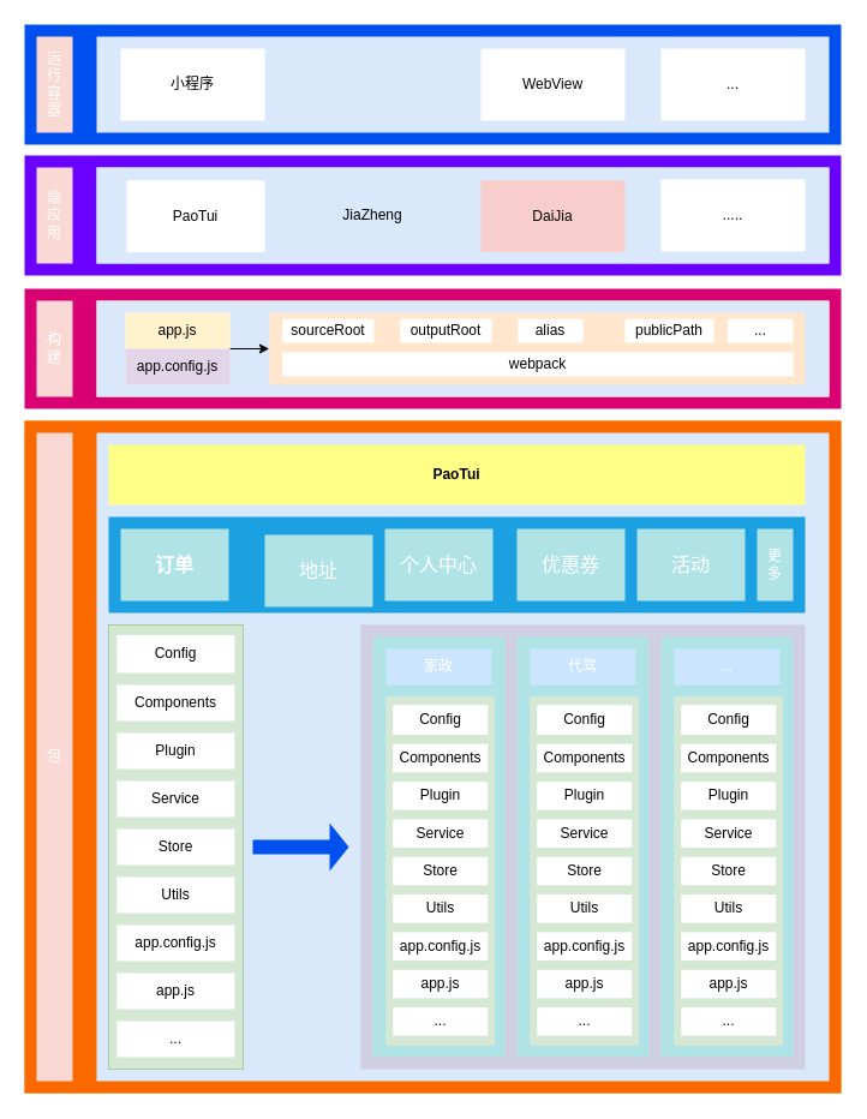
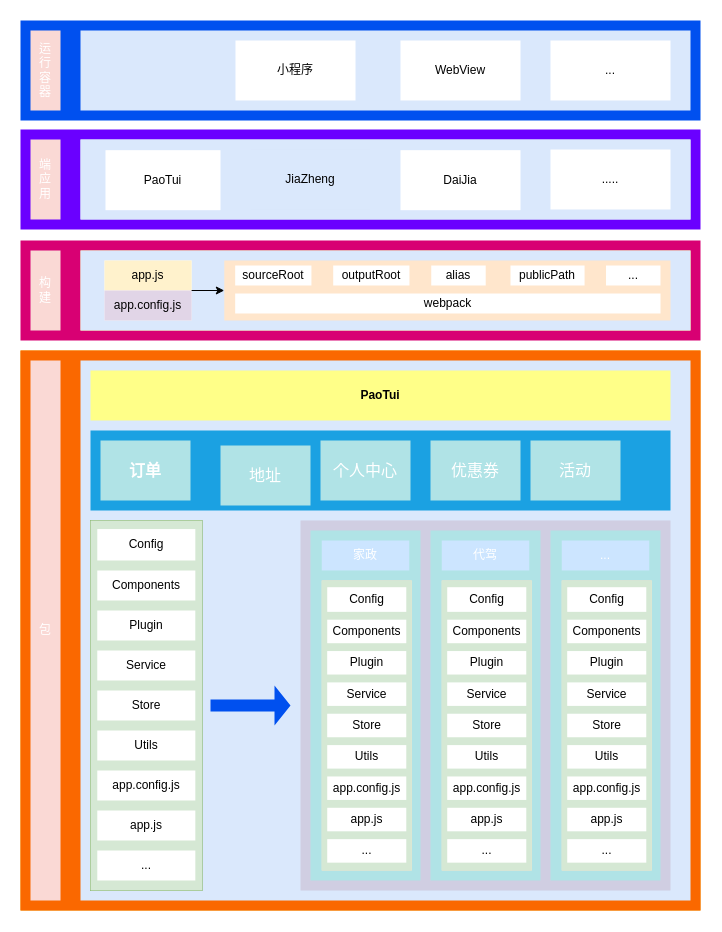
  <mxCell id="0" />
  <mxCell id="1" parent="0" />
  <mxCell id="2" value="" style="group" parent="1" vertex="1" connectable="0"><mxGeometry x="20" y="20" width="680" height="100" as="geometry" /></mxCell>
  <mxCell id="3" value="" style="rounded=0;whiteSpace=wrap;html=1;absoluteArcSize=1;arcSize=14;strokeWidth=2;glass=0;sketch=0;fillColor=#0050ef;strokeColor=none;fontColor=#ffffff;" parent="2" vertex="1"><mxGeometry width="680" height="100" as="geometry" /></mxCell>
  <mxCell id="4" value="运&lt;br&gt;行&lt;br&gt;容&lt;br&gt;器" style="rounded=0;whiteSpace=wrap;html=1;absoluteArcSize=1;arcSize=14;strokeWidth=2;glass=0;sketch=0;strokeColor=none;fillColor=#fad9d5;fontColor=#FFFFFF;" parent="2" vertex="1"><mxGeometry x="10" y="10" width="30" height="80" as="geometry" /></mxCell>
  <mxCell id="5" value="" style="rounded=0;whiteSpace=wrap;html=1;absoluteArcSize=1;arcSize=14;strokeWidth=2;glass=0;sketch=0;fillColor=#dae8fc;strokeColor=none;" parent="2" vertex="1"><mxGeometry x="60" y="10" width="610" height="80" as="geometry" /></mxCell>
- <mxCell id="6" value="小程序" style="rounded=0;whiteSpace=wrap;html=1;glass=0;sketch=0;fontFamily=Helvetica;fontSize=12;strokeWidth=2;strokeColor=none;" parent="2" vertex="1"><mxGeometry x="80" y="20" width="120" height="60" as="geometry" /></mxCell>
+ <mxCell id="6" value="小程序" style="rounded=0;whiteSpace=wrap;html=1;glass=0;sketch=0;fontFamily=Helvetica;fontSize=12;strokeWidth=2;strokeColor=none;" parent="2" vertex="1"><mxGeometry x="215" y="20" width="120" height="60" as="geometry" /></mxCell>
  <mxCell id="7" value="WebView" style="rounded=0;whiteSpace=wrap;html=1;glass=0;sketch=0;fontFamily=Helvetica;fontSize=12;strokeWidth=2;strokeColor=none;" parent="2" vertex="1"><mxGeometry x="380" y="20" width="120" height="60" as="geometry" /></mxCell>
  <mxCell id="8" value="..." style="rounded=0;whiteSpace=wrap;html=1;glass=0;sketch=0;fontFamily=Helvetica;fontSize=12;strokeWidth=2;strokeColor=none;" parent="2" vertex="1"><mxGeometry x="530" y="20" width="120" height="60" as="geometry" /></mxCell>
  <mxCell id="9" value="" style="group" parent="1" vertex="1" connectable="0"><mxGeometry x="20" y="129" width="680" height="100" as="geometry" /></mxCell>
  <mxCell id="10" value="" style="verticalLabelPosition=bottom;verticalAlign=top;html=1;shape=mxgraph.basic.rect;fillColor2=none;strokeWidth=1;size=20;indent=5;rounded=0;glass=0;sketch=0;fontFamily=Helvetica;fontSize=12;fontColor=#ffffff;fillColor=#6a00ff;strokeColor=none;" parent="9" vertex="1"><mxGeometry width="680" height="100" as="geometry" /></mxCell>
  <mxCell id="11" value="&lt;font color=&quot;#ffffff&quot;&gt;端&lt;br&gt;应&lt;br&gt;用&lt;/font&gt;" style="rounded=0;whiteSpace=wrap;html=1;absoluteArcSize=1;arcSize=14;strokeWidth=2;glass=0;sketch=0;strokeColor=none;fillColor=#fad9d5;" parent="9" vertex="1"><mxGeometry x="10" y="10" width="30" height="80" as="geometry" /></mxCell>
  <mxCell id="12" value="" style="group;fillColor=#dae8fc;strokeColor=none;" parent="9" vertex="1" connectable="0"><mxGeometry x="60" y="10" width="610" height="80" as="geometry" /></mxCell>
  <mxCell id="13" value="" style="rounded=0;whiteSpace=wrap;html=1;absoluteArcSize=1;arcSize=14;strokeWidth=2;glass=0;sketch=0;fillColor=#dae8fc;strokeColor=none;" parent="12" vertex="1"><mxGeometry width="610" height="80" as="geometry" /></mxCell>
  <mxCell id="14" value="PaoTui" style="rounded=0;whiteSpace=wrap;html=1;strokeColor=none;" parent="12" vertex="1"><mxGeometry x="25" y="10.67" width="115" height="60" as="geometry" /></mxCell>
  <mxCell id="15" value="JiaZheng" style="rounded=0;whiteSpace=wrap;html=1;strokeColor=none;fillColor=#dae8fc;" parent="12" vertex="1"><mxGeometry x="170" y="10" width="120" height="60" as="geometry" /></mxCell>
- <mxCell id="16" value="DaiJia" style="rounded=0;whiteSpace=wrap;html=1;strokeColor=none;fillColor=#f8cecc;" parent="12" vertex="1"><mxGeometry x="320" y="10.67" width="120" height="60" as="geometry" /></mxCell>
+ <mxCell id="16" value="DaiJia" style="rounded=0;whiteSpace=wrap;html=1;strokeColor=none;" parent="12" vertex="1"><mxGeometry x="320" y="10.67" width="120" height="60" as="geometry" /></mxCell>
  <mxCell id="17" value="....." style="rounded=0;whiteSpace=wrap;html=1;strokeColor=none;" parent="12" vertex="1"><mxGeometry x="470" y="10" width="120" height="60" as="geometry" /></mxCell>
  <mxCell id="18" value="" style="group" parent="1" vertex="1" connectable="0"><mxGeometry x="20" y="240" width="680" height="100" as="geometry" /></mxCell>
  <mxCell id="19" value="" style="verticalLabelPosition=bottom;verticalAlign=top;html=1;shape=mxgraph.basic.rect;fillColor2=none;strokeWidth=1;size=20;indent=5;rounded=0;glass=0;sketch=0;fontFamily=Helvetica;fontSize=12;fontColor=#ffffff;fillColor=#d80073;strokeColor=none;" parent="18" vertex="1"><mxGeometry width="680" height="100" as="geometry" /></mxCell>
  <mxCell id="20" value="&lt;font color=&quot;#ffffff&quot;&gt;构&lt;br&gt;建&lt;/font&gt;" style="rounded=0;whiteSpace=wrap;html=1;absoluteArcSize=1;arcSize=14;strokeWidth=2;glass=0;sketch=0;strokeColor=none;fillColor=#fad9d5;" parent="18" vertex="1"><mxGeometry x="10" y="10" width="30" height="80" as="geometry" /></mxCell>
  <mxCell id="21" value="" style="group;fillColor=#ffff88;strokeColor=none;" parent="18" vertex="1" connectable="0"><mxGeometry x="60" y="10" width="610" height="80" as="geometry" /></mxCell>
  <mxCell id="22" value="" style="rounded=0;whiteSpace=wrap;html=1;absoluteArcSize=1;arcSize=14;strokeWidth=2;glass=0;sketch=0;fillColor=#dae8fc;strokeColor=none;" parent="21" vertex="1"><mxGeometry width="610" height="80" as="geometry" /></mxCell>
  <mxCell id="23" value="" style="rounded=0;whiteSpace=wrap;html=1;strokeColor=none;" parent="21" vertex="1"><mxGeometry x="23.964" y="10" width="87.143" height="60" as="geometry" /></mxCell>
  <mxCell id="24" value="app.js" style="rounded=0;whiteSpace=wrap;html=1;fillColor=#fff2cc;strokeColor=none;" parent="21" vertex="1"><mxGeometry x="23.964" y="10" width="87.143" height="30" as="geometry" /></mxCell>
  <mxCell id="25" value="app.config.js" style="rounded=0;whiteSpace=wrap;html=1;fillColor=#e1d5e7;strokeColor=none;" parent="21" vertex="1"><mxGeometry x="23.964" y="40" width="87.143" height="30" as="geometry" /></mxCell>
  <mxCell id="26" value="" style="edgeStyle=orthogonalEdgeStyle;rounded=0;orthogonalLoop=1;jettySize=auto;html=1;entryX=0;entryY=0.5;entryDx=0;entryDy=0;" parent="21" source="23" target="27" edge="1"><mxGeometry relative="1" as="geometry"><Array as="points"><mxPoint x="143.786" y="40" /><mxPoint x="143.786" y="40" /></Array></mxGeometry></mxCell>
  <mxCell id="27" value="" style="rounded=0;whiteSpace=wrap;html=1;fillColor=#ffe6cc;strokeColor=none;" parent="21" vertex="1"><mxGeometry x="143.79" y="10" width="446.21" height="60" as="geometry" /></mxCell>
  <mxCell id="28" value="sourceRoot" style="rounded=0;whiteSpace=wrap;html=1;strokeColor=none;" parent="21" vertex="1"><mxGeometry x="154.679" y="15" width="76.25" height="20" as="geometry" /></mxCell>
  <mxCell id="29" value="webpack" style="rounded=0;whiteSpace=wrap;html=1;strokeColor=none;" parent="21" vertex="1"><mxGeometry x="154.68" y="43" width="425.32" height="20" as="geometry" /></mxCell>
  <mxCell id="30" value="outputRoot" style="rounded=0;whiteSpace=wrap;html=1;strokeColor=none;" parent="21" vertex="1"><mxGeometry x="252.714" y="15" width="76.25" height="20" as="geometry" /></mxCell>
  <mxCell id="31" value="alias" style="rounded=0;whiteSpace=wrap;html=1;strokeColor=none;" parent="21" vertex="1"><mxGeometry x="350.75" y="15" width="54.464" height="20" as="geometry" /></mxCell>
- <mxCell id="32" value="publicPath" style="rounded=0;whiteSpace=wrap;html=1;strokeColor=none;" parent="21" vertex="1"><mxGeometry x="440" y="15" width="74.071" height="20" as="geometry" /></mxCell>
+ <mxCell id="32" value="publicPath" style="rounded=0;whiteSpace=wrap;html=1;strokeColor=none;" parent="21" vertex="1"><mxGeometry x="430" y="15" width="74.071" height="20" as="geometry" /></mxCell>
  <mxCell id="33" value="..." style="rounded=0;whiteSpace=wrap;html=1;strokeColor=none;" parent="21" vertex="1"><mxGeometry x="525.533" y="15" width="54.464" height="20" as="geometry" /></mxCell>
  <mxCell id="34" value="" style="group;fillColor=#f0a30a;fontColor=#000000;strokeColor=none;" parent="1" vertex="1" connectable="0"><mxGeometry x="20" y="350" width="680" height="560" as="geometry" /></mxCell>
  <mxCell id="35" value="" style="verticalLabelPosition=bottom;verticalAlign=top;html=1;shape=mxgraph.basic.rect;fillColor2=none;strokeWidth=1;size=0;indent=5;rounded=0;glass=0;sketch=0;fontFamily=Helvetica;fontSize=12;fontColor=#000000;fillColor=#fa6800;strokeColor=none;" parent="34" vertex="1"><mxGeometry width="680" height="560" as="geometry" /></mxCell>
  <mxCell id="36" value="&lt;font color=&quot;#ffffff&quot;&gt;包&lt;/font&gt;" style="rounded=0;whiteSpace=wrap;html=1;absoluteArcSize=1;arcSize=14;strokeWidth=2;glass=0;sketch=0;strokeColor=none;fillColor=#fad9d5;" parent="34" vertex="1"><mxGeometry x="10" y="10" width="30" height="540" as="geometry" /></mxCell>
  <mxCell id="37" value="" style="rounded=0;whiteSpace=wrap;html=1;absoluteArcSize=1;arcSize=14;strokeWidth=2;glass=0;sketch=0;fillColor=#dae8fc;strokeColor=none;" parent="34" vertex="1"><mxGeometry x="60" y="10" width="610" height="540" as="geometry" /></mxCell>
  <mxCell id="38" value="&lt;b&gt;PaoTui&lt;/b&gt;" style="rounded=0;whiteSpace=wrap;html=1;glass=0;sketch=0;strokeColor=none;fillColor=#ffff88;" parent="34" vertex="1"><mxGeometry x="70" y="20" width="580" height="50" as="geometry" /></mxCell>
  <mxCell id="39" value="" style="rounded=0;whiteSpace=wrap;html=1;glass=0;sketch=0;strokeColor=none;fillColor=#d0cee2;" parent="34" vertex="1"><mxGeometry x="280" y="170" width="370" height="370" as="geometry" /></mxCell>
  <mxCell id="40" value="" style="group;fillColor=#d5e8d4;strokeColor=#82b366;" parent="34" vertex="1" connectable="0"><mxGeometry x="70.0" y="170" width="111.61" height="370" as="geometry" /></mxCell>
  <mxCell id="41" value="" style="rounded=0;whiteSpace=wrap;html=1;glass=0;sketch=0;strokeColor=none;fillColor=#d5e8d4;" parent="40" vertex="1"><mxGeometry width="111.61" height="370" as="geometry" /></mxCell>
  <mxCell id="42" value="Config" style="rounded=0;whiteSpace=wrap;html=1;glass=0;sketch=0;strokeColor=none;" parent="40" vertex="1"><mxGeometry x="6.79" y="8.55" width="98.04" height="31.45" as="geometry" /></mxCell>
  <mxCell id="43" value="Components" style="rounded=0;whiteSpace=wrap;html=1;glass=0;sketch=0;strokeColor=none;" parent="40" vertex="1"><mxGeometry x="6.79" y="50" width="98.04" height="30" as="geometry" /></mxCell>
  <mxCell id="44" value="Plugin" style="rounded=0;whiteSpace=wrap;html=1;glass=0;sketch=0;strokeColor=none;" parent="40" vertex="1"><mxGeometry x="6.76" y="90" width="98.04" height="30" as="geometry" /></mxCell>
  <mxCell id="45" value="Service" style="rounded=0;whiteSpace=wrap;html=1;glass=0;sketch=0;strokeColor=none;" parent="40" vertex="1"><mxGeometry x="6.76" y="130" width="98.04" height="30" as="geometry" /></mxCell>
  <mxCell id="46" value="Store" style="rounded=0;whiteSpace=wrap;html=1;glass=0;sketch=0;strokeColor=none;" parent="40" vertex="1"><mxGeometry x="6.76" y="170" width="98.04" height="30" as="geometry" /></mxCell>
  <mxCell id="47" value="app.js" style="rounded=0;whiteSpace=wrap;html=1;glass=0;sketch=0;strokeColor=none;" parent="40" vertex="1"><mxGeometry x="6.79" y="290" width="98.04" height="30" as="geometry" /></mxCell>
  <mxCell id="48" value="Utils" style="rounded=0;whiteSpace=wrap;html=1;glass=0;sketch=0;strokeColor=none;" parent="40" vertex="1"><mxGeometry x="6.79" y="210" width="98.04" height="30" as="geometry" /></mxCell>
  <mxCell id="49" value="app.config.js" style="rounded=0;whiteSpace=wrap;html=1;glass=0;sketch=0;strokeColor=none;" parent="40" vertex="1"><mxGeometry x="6.79" y="250" width="98.04" height="30" as="geometry" /></mxCell>
  <mxCell id="50" value="..." style="rounded=0;whiteSpace=wrap;html=1;glass=0;sketch=0;strokeColor=none;" parent="40" vertex="1"><mxGeometry x="6.79" y="330" width="98.04" height="30" as="geometry" /></mxCell>
  <mxCell id="51" value="" style="group" parent="34" vertex="1" connectable="0"><mxGeometry x="290" y="180" width="110" height="350" as="geometry" /></mxCell>
  <mxCell id="52" value="" style="verticalLabelPosition=bottom;verticalAlign=top;html=1;shape=mxgraph.basic.rect;fillColor2=none;strokeWidth=1;size=20;indent=5;rounded=0;glass=0;sketch=0;fontFamily=Helvetica;fontSize=12;fillColor=#b0e3e6;strokeColor=none;" parent="51" vertex="1"><mxGeometry width="110" height="350" as="geometry" /></mxCell>
  <mxCell id="53" value="&lt;font color=&quot;#ffffff&quot;&gt;家政&lt;/font&gt;" style="rounded=0;whiteSpace=wrap;html=1;glass=0;sketch=0;fontFamily=Helvetica;fontSize=12;strokeColor=none;strokeWidth=2;fillColor=#cce5ff;" parent="51" vertex="1"><mxGeometry x="11.25" y="10" width="87.5" height="30" as="geometry" /></mxCell>
  <mxCell id="54" value="" style="group;fillColor=#ffe6cc;strokeColor=none;" parent="51" vertex="1" connectable="0"><mxGeometry x="11.25" y="50" width="90" height="290" as="geometry" /></mxCell>
  <mxCell id="55" value="" style="rounded=0;whiteSpace=wrap;html=1;glass=0;sketch=0;strokeColor=none;fillColor=#d5e8d4;" parent="54" vertex="1"><mxGeometry width="90" height="290" as="geometry" /></mxCell>
  <mxCell id="56" value="Config" style="rounded=0;whiteSpace=wrap;html=1;glass=0;sketch=0;strokeColor=none;" parent="54" vertex="1"><mxGeometry x="5.475" y="6.701" width="79.057" height="24.65" as="geometry" /></mxCell>
  <mxCell id="57" value="Components" style="rounded=0;whiteSpace=wrap;html=1;glass=0;sketch=0;strokeColor=none;" parent="54" vertex="1"><mxGeometry x="5.475" y="39.189" width="79.057" height="23.514" as="geometry" /></mxCell>
  <mxCell id="58" value="Plugin" style="rounded=0;whiteSpace=wrap;html=1;glass=0;sketch=0;strokeColor=none;" parent="54" vertex="1"><mxGeometry x="5.451" y="70.541" width="79.057" height="23.514" as="geometry" /></mxCell>
  <mxCell id="59" value="Service" style="rounded=0;whiteSpace=wrap;html=1;glass=0;sketch=0;strokeColor=none;" parent="54" vertex="1"><mxGeometry x="5.451" y="101.892" width="79.057" height="23.514" as="geometry" /></mxCell>
  <mxCell id="60" value="Store" style="rounded=0;whiteSpace=wrap;html=1;glass=0;sketch=0;strokeColor=none;" parent="54" vertex="1"><mxGeometry x="5.451" y="133.243" width="79.057" height="23.514" as="geometry" /></mxCell>
  <mxCell id="61" value="app.js" style="rounded=0;whiteSpace=wrap;html=1;glass=0;sketch=0;strokeColor=none;" parent="54" vertex="1"><mxGeometry x="5.475" y="227.297" width="79.057" height="23.514" as="geometry" /></mxCell>
  <mxCell id="62" value="Utils" style="rounded=0;whiteSpace=wrap;html=1;glass=0;sketch=0;strokeColor=none;" parent="54" vertex="1"><mxGeometry x="5.475" y="164.595" width="79.057" height="23.514" as="geometry" /></mxCell>
  <mxCell id="63" value="app.config.js" style="rounded=0;whiteSpace=wrap;html=1;glass=0;sketch=0;strokeColor=none;" parent="54" vertex="1"><mxGeometry x="5.475" y="195.946" width="79.057" height="23.514" as="geometry" /></mxCell>
  <mxCell id="64" value="..." style="rounded=0;whiteSpace=wrap;html=1;glass=0;sketch=0;strokeColor=none;" parent="54" vertex="1"><mxGeometry x="5.475" y="258.649" width="79.057" height="23.514" as="geometry" /></mxCell>
  <mxCell id="65" value="" style="group" parent="34" vertex="1" connectable="0"><mxGeometry x="410" y="180" width="110" height="350" as="geometry" /></mxCell>
  <mxCell id="66" value="" style="verticalLabelPosition=bottom;verticalAlign=top;html=1;shape=mxgraph.basic.rect;fillColor2=none;strokeWidth=1;size=20;indent=5;rounded=0;glass=0;sketch=0;fontFamily=Helvetica;fontSize=12;fillColor=#b0e3e6;strokeColor=none;" parent="65" vertex="1"><mxGeometry width="110" height="350" as="geometry" /></mxCell>
  <mxCell id="67" value="&lt;font color=&quot;#ffffff&quot;&gt;代驾&lt;/font&gt;" style="rounded=0;whiteSpace=wrap;html=1;glass=0;sketch=0;fontFamily=Helvetica;fontSize=12;strokeColor=none;strokeWidth=2;fillColor=#cce5ff;" parent="65" vertex="1"><mxGeometry x="11.25" y="10" width="87.5" height="30" as="geometry" /></mxCell>
  <mxCell id="68" value="" style="group;fillColor=#ffe6cc;strokeColor=none;" parent="65" vertex="1" connectable="0"><mxGeometry x="11.25" y="50" width="90" height="290" as="geometry" /></mxCell>
  <mxCell id="69" value="" style="rounded=0;whiteSpace=wrap;html=1;glass=0;sketch=0;strokeColor=none;fillColor=#d5e8d4;" parent="68" vertex="1"><mxGeometry width="90" height="290" as="geometry" /></mxCell>
  <mxCell id="70" value="Config" style="rounded=0;whiteSpace=wrap;html=1;glass=0;sketch=0;strokeColor=none;" parent="68" vertex="1"><mxGeometry x="5.475" y="6.701" width="79.057" height="24.65" as="geometry" /></mxCell>
  <mxCell id="71" value="Components" style="rounded=0;whiteSpace=wrap;html=1;glass=0;sketch=0;strokeColor=none;" parent="68" vertex="1"><mxGeometry x="5.475" y="39.189" width="79.057" height="23.514" as="geometry" /></mxCell>
  <mxCell id="72" value="Plugin" style="rounded=0;whiteSpace=wrap;html=1;glass=0;sketch=0;strokeColor=none;" parent="68" vertex="1"><mxGeometry x="5.451" y="70.541" width="79.057" height="23.514" as="geometry" /></mxCell>
  <mxCell id="73" value="Service" style="rounded=0;whiteSpace=wrap;html=1;glass=0;sketch=0;strokeColor=none;" parent="68" vertex="1"><mxGeometry x="5.451" y="101.892" width="79.057" height="23.514" as="geometry" /></mxCell>
  <mxCell id="74" value="Store" style="rounded=0;whiteSpace=wrap;html=1;glass=0;sketch=0;strokeColor=none;" parent="68" vertex="1"><mxGeometry x="5.451" y="133.243" width="79.057" height="23.514" as="geometry" /></mxCell>
  <mxCell id="75" value="app.js" style="rounded=0;whiteSpace=wrap;html=1;glass=0;sketch=0;strokeColor=none;" parent="68" vertex="1"><mxGeometry x="5.475" y="227.297" width="79.057" height="23.514" as="geometry" /></mxCell>
  <mxCell id="76" value="Utils" style="rounded=0;whiteSpace=wrap;html=1;glass=0;sketch=0;strokeColor=none;" parent="68" vertex="1"><mxGeometry x="5.475" y="164.595" width="79.057" height="23.514" as="geometry" /></mxCell>
  <mxCell id="77" value="app.config.js" style="rounded=0;whiteSpace=wrap;html=1;glass=0;sketch=0;strokeColor=none;" parent="68" vertex="1"><mxGeometry x="5.475" y="195.946" width="79.057" height="23.514" as="geometry" /></mxCell>
  <mxCell id="78" value="..." style="rounded=0;whiteSpace=wrap;html=1;glass=0;sketch=0;strokeColor=none;" parent="68" vertex="1"><mxGeometry x="5.475" y="258.649" width="79.057" height="23.514" as="geometry" /></mxCell>
  <mxCell id="79" value="" style="group" parent="34" vertex="1" connectable="0"><mxGeometry x="530" y="180" width="110" height="350" as="geometry" /></mxCell>
  <mxCell id="80" value="" style="verticalLabelPosition=bottom;verticalAlign=top;html=1;shape=mxgraph.basic.rect;fillColor2=none;strokeWidth=1;size=20;indent=5;rounded=0;glass=0;sketch=0;fontFamily=Helvetica;fontSize=12;fillColor=#b0e3e6;strokeColor=none;" parent="79" vertex="1"><mxGeometry width="110" height="350" as="geometry" /></mxCell>
  <mxCell id="81" value="&lt;font color=&quot;#ffffff&quot;&gt;...&lt;/font&gt;" style="rounded=0;whiteSpace=wrap;html=1;glass=0;sketch=0;fontFamily=Helvetica;fontSize=12;strokeColor=none;strokeWidth=2;fillColor=#cce5ff;" parent="79" vertex="1"><mxGeometry x="11.25" y="10" width="87.5" height="30" as="geometry" /></mxCell>
  <mxCell id="82" value="" style="group;fillColor=#ffe6cc;strokeColor=none;" parent="79" vertex="1" connectable="0"><mxGeometry x="11.25" y="50" width="90" height="290" as="geometry" /></mxCell>
  <mxCell id="83" value="" style="rounded=0;whiteSpace=wrap;html=1;glass=0;sketch=0;strokeColor=none;fillColor=#d5e8d4;" parent="82" vertex="1"><mxGeometry width="90" height="290" as="geometry" /></mxCell>
  <mxCell id="84" value="Config" style="rounded=0;whiteSpace=wrap;html=1;glass=0;sketch=0;strokeColor=none;" parent="82" vertex="1"><mxGeometry x="5.475" y="6.701" width="79.057" height="24.65" as="geometry" /></mxCell>
  <mxCell id="85" value="Components" style="rounded=0;whiteSpace=wrap;html=1;glass=0;sketch=0;strokeColor=none;" parent="82" vertex="1"><mxGeometry x="5.475" y="39.189" width="79.057" height="23.514" as="geometry" /></mxCell>
  <mxCell id="86" value="Plugin" style="rounded=0;whiteSpace=wrap;html=1;glass=0;sketch=0;strokeColor=none;" parent="82" vertex="1"><mxGeometry x="5.451" y="70.541" width="79.057" height="23.514" as="geometry" /></mxCell>
  <mxCell id="87" value="Service" style="rounded=0;whiteSpace=wrap;html=1;glass=0;sketch=0;strokeColor=none;" parent="82" vertex="1"><mxGeometry x="5.451" y="101.892" width="79.057" height="23.514" as="geometry" /></mxCell>
  <mxCell id="88" value="Store" style="rounded=0;whiteSpace=wrap;html=1;glass=0;sketch=0;strokeColor=none;" parent="82" vertex="1"><mxGeometry x="5.451" y="133.243" width="79.057" height="23.514" as="geometry" /></mxCell>
  <mxCell id="89" value="app.js" style="rounded=0;whiteSpace=wrap;html=1;glass=0;sketch=0;strokeColor=none;" parent="82" vertex="1"><mxGeometry x="5.475" y="227.297" width="79.057" height="23.514" as="geometry" /></mxCell>
  <mxCell id="90" value="Utils" style="rounded=0;whiteSpace=wrap;html=1;glass=0;sketch=0;strokeColor=none;" parent="82" vertex="1"><mxGeometry x="5.475" y="164.595" width="79.057" height="23.514" as="geometry" /></mxCell>
  <mxCell id="91" value="app.config.js" style="rounded=0;whiteSpace=wrap;html=1;glass=0;sketch=0;strokeColor=none;" parent="82" vertex="1"><mxGeometry x="5.475" y="195.946" width="79.057" height="23.514" as="geometry" /></mxCell>
  <mxCell id="92" value="..." style="rounded=0;whiteSpace=wrap;html=1;glass=0;sketch=0;strokeColor=none;" parent="82" vertex="1"><mxGeometry x="5.475" y="258.649" width="79.057" height="23.514" as="geometry" /></mxCell>
  <mxCell id="93" value="" style="shape=singleArrow;whiteSpace=wrap;html=1;fillColor=#0050ef;strokeColor=none;fontColor=#ffffff;shadow=0;" parent="34" vertex="1"><mxGeometry x="190" y="335" width="80" height="40" as="geometry" /></mxCell>
  <mxCell id="94" value="" style="group" parent="34" vertex="1" connectable="0"><mxGeometry x="70" y="80" width="580" height="80" as="geometry" /></mxCell>
  <mxCell id="95" value="" style="rounded=0;whiteSpace=wrap;html=1;fillColor=#1ba1e2;strokeColor=none;fontColor=#ffffff;flipH=1;flipV=1;" parent="94" vertex="1"><mxGeometry width="580" height="80" as="geometry" /></mxCell>
  <mxCell id="96" value="&lt;font style=&quot;font-size: 16px&quot; color=&quot;#ffffff&quot;&gt;优惠券&lt;/font&gt;" style="rounded=0;whiteSpace=wrap;html=1;strokeColor=none;fillColor=#b0e3e6;flipH=1;flipV=1;" parent="94" vertex="1"><mxGeometry x="340" y="10" width="90" height="60" as="geometry" /></mxCell>
  <mxCell id="97" value="&lt;font style=&quot;font-size: 16px&quot; color=&quot;#ffffff&quot;&gt;地址&lt;/font&gt;" style="rounded=0;whiteSpace=wrap;html=1;strokeColor=none;fillColor=#b0e3e6;flipH=1;flipV=1;" parent="94" vertex="1"><mxGeometry x="130" y="15" width="90" height="60" as="geometry" /></mxCell>
  <mxCell id="98" value="&lt;font style=&quot;font-size: 16px&quot; color=&quot;#ffffff&quot;&gt;个人中心&lt;/font&gt;" style="rounded=0;whiteSpace=wrap;html=1;strokeColor=none;fillColor=#b0e3e6;flipH=1;flipV=1;" parent="94" vertex="1"><mxGeometry x="230" y="10" width="90" height="60" as="geometry" /></mxCell>
  <mxCell id="99" value="&lt;font style=&quot;font-size: 16px&quot; color=&quot;#ffffff&quot;&gt;活动&lt;/font&gt;" style="rounded=0;whiteSpace=wrap;html=1;strokeColor=none;fillColor=#b0e3e6;flipH=1;flipV=1;" parent="94" vertex="1"><mxGeometry x="440" y="10" width="90" height="60" as="geometry" /></mxCell>
- <mxCell id="100" value="&lt;font style=&quot;font-size: 12px&quot; color=&quot;#ffffff&quot;&gt;更&lt;br&gt;多&lt;/font&gt;" style="rounded=0;whiteSpace=wrap;html=1;strokeColor=none;fillColor=#b0e3e6;flipH=1;flipV=1;" parent="94" vertex="1"><mxGeometry x="540" y="10" width="30" height="60" as="geometry" /></mxCell>
  <mxCell id="101" value="&lt;font color=&quot;#ffffff&quot; size=&quot;1&quot;&gt;&lt;b style=&quot;font-size: 16px&quot;&gt;订单&lt;/b&gt;&lt;/font&gt;" style="rounded=0;whiteSpace=wrap;html=1;strokeColor=none;fillColor=#b0e3e6;flipH=0;flipV=0;" parent="94" vertex="1"><mxGeometry x="10" y="10" width="90" height="60" as="geometry" /></mxCell>
